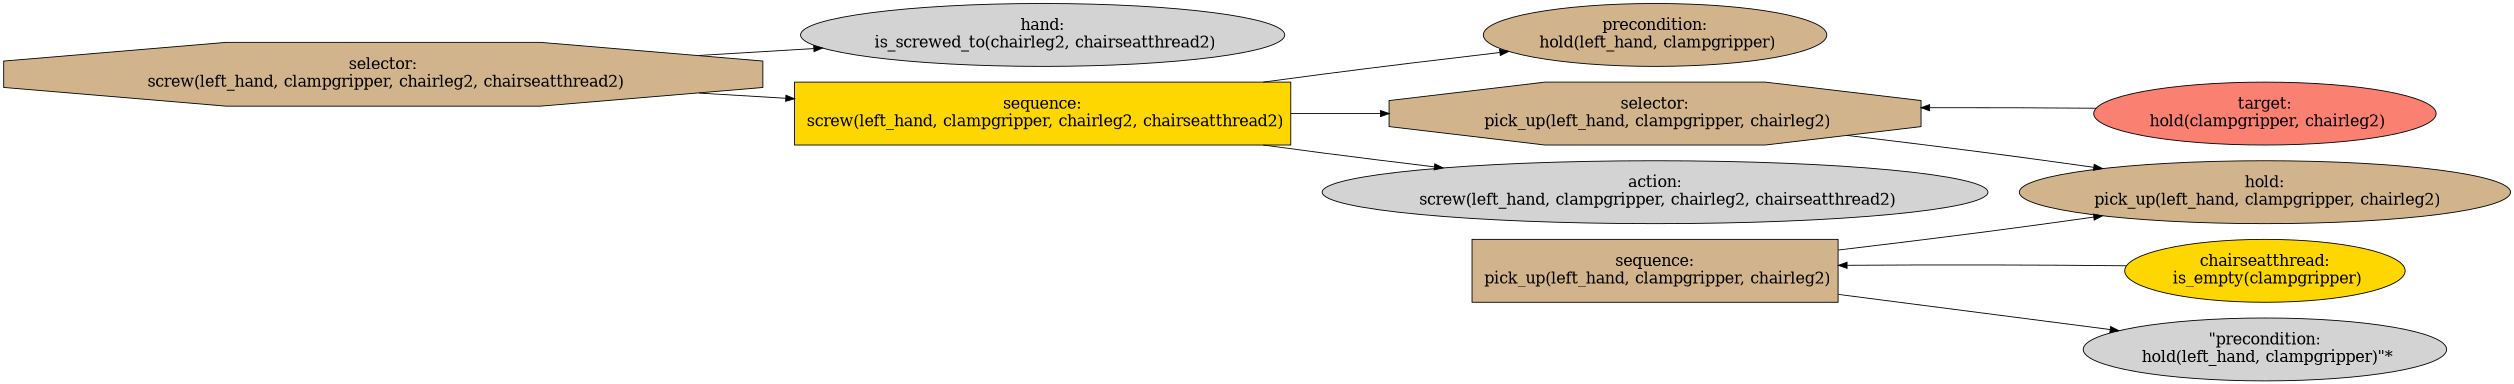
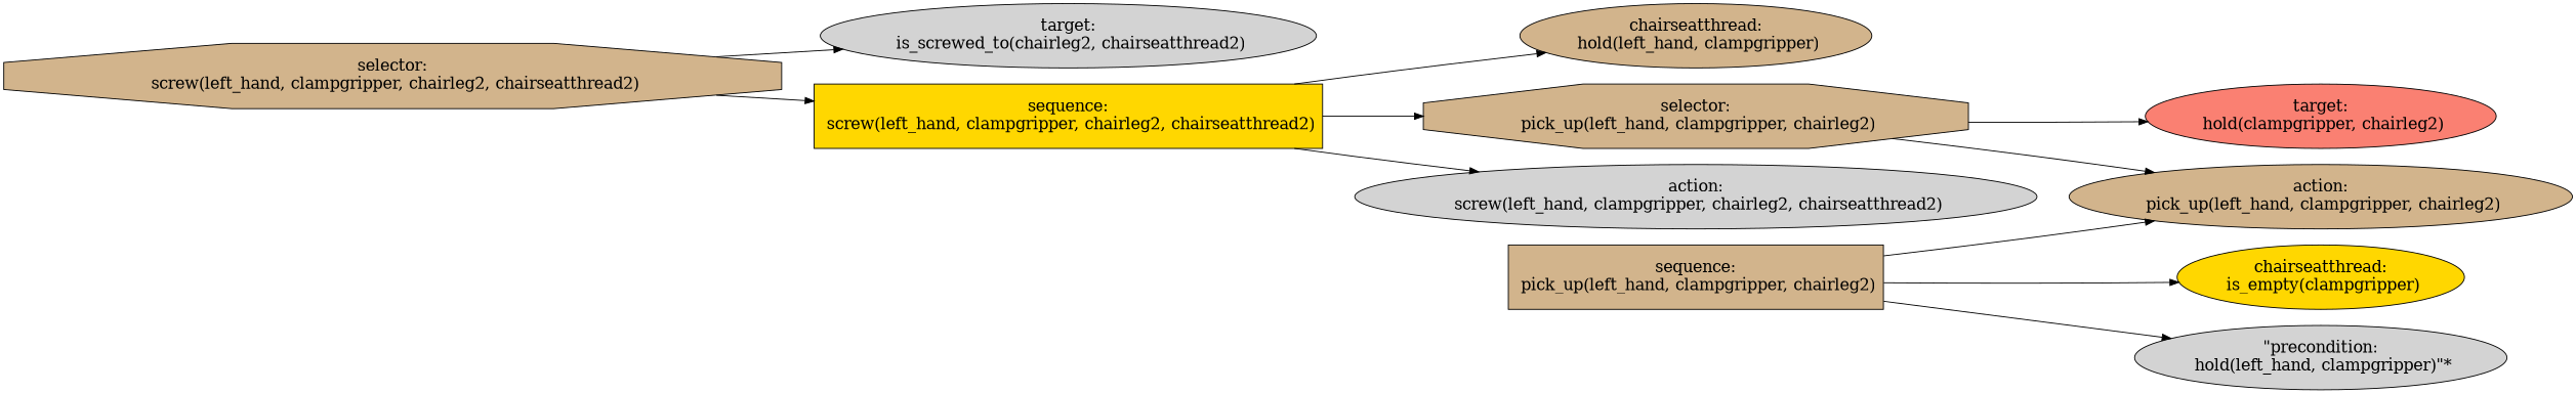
  digraph {
    fontname="times-roman"
    ordering=out
    rankdir=LR
    node [fillcolor=tan fontcolor=black fontname="times-roman" fontsize=18 shape=ellipse style=filled]
    edge [fontname="times-roman"]
    n1 [label="selector:\n screw(left_hand, clampgripper, chairleg2, chairseatthread2)" shape=octagon]
-   n2 [fillcolor=lightgrey height=1.0 label="hand:\n is_screwed_to(chairleg2, chairseatthread2)"]
+   n2 [fillcolor=lightgrey height=1.0 label="target:\n is_screwed_to(chairleg2, chairseatthread2)"]
    n3 [fillcolor=gold height=1.0 label="sequence:\n screw(left_hand, clampgripper, chairleg2, chairseatthread2)" shape=box]
-   n4 [height=1.0 label="precondition:\n hold(left_hand, clampgripper)"]
+   n4 [height=1.0 label="chairseatthread:\n hold(left_hand, clampgripper)"]
    n5 [height=1.0 label="selector:\n pick_up(left_hand, clampgripper, chairleg2)" shape=octagon]
    n6 [fillcolor=lightgrey height=1.0 label="action:\n screw(left_hand, clampgripper, chairleg2, chairseatthread2)"]
    n7 [fillcolor=salmon height=1.0 label="target:\n hold(clampgripper, chairleg2)"]
-   n8 [height=1.0 label="hold:\n pick_up(left_hand, clampgripper, chairleg2)"]
+   n8 [height=1.0 label="action:\n pick_up(left_hand, clampgripper, chairleg2)"]
    n9 [height=1.0 label="sequence:\n pick_up(left_hand, clampgripper, chairleg2)" shape=box]
    n10 [fillcolor=gold height=1.0 label="chairseatthread:\n is_empty(clampgripper)"]
    n11 [fillcolor=lightgrey height=1.0 label="\"precondition:\n hold(left_hand, clampgripper)\"*"]
    n1 -> n2
    n1 -> n3
    n3 -> n4
    n3 -> n5
    n3 -> n6
-   n7 -> n5
+   n5 -> n7
    n5 -> n8
    n9 -> n8
-   n10 -> n9
+   n9 -> n10
    n9 -> n11
  }
